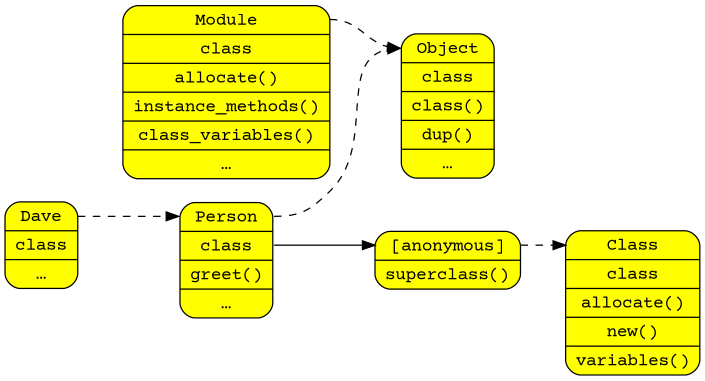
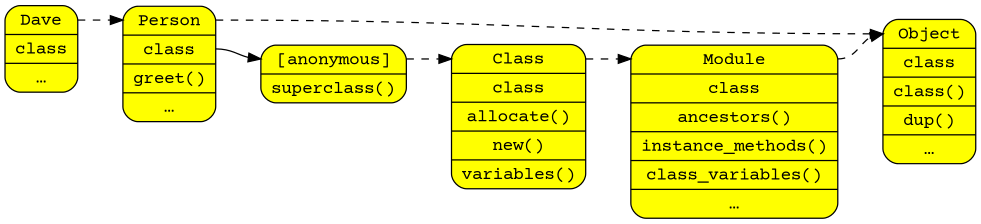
  digraph {
    fontname="Courier Prime"
    rankdir=LR
    node [fillcolor=yellow fontname="Courier Prime" shape=Mrecord style=filled]
    edge [fontname="Courier Prime" headport=__self__ tailport=__self__ style=dashed]
    n1 [label="<__self__>Person|<class>class|greet()|…"]
    n2 [label="<__self__>[anonymous]|superclass()"]
    n3 [label="<__self__>Object|<class>class|class()|dup()|…"]
    n4 [label="<__self__>Class|<class>class|allocate()|new()|variables()"]
-   n5 [label="<__self__>Module|<class>class|allocate()|instance_methods()|class_variables()|…"]
+   n5 [label="<__self__>Module|<class>class|ancestors()|instance_methods()|class_variables()|…"]
    n6 [label="<__self__>Dave|<class>class|…"]
    n1 -> n2 [tailport=class style=""]
    n1 -> n3
    n2 -> n4
+   n4 -> n5
    n5 -> n3
    n6 -> n1
  }
